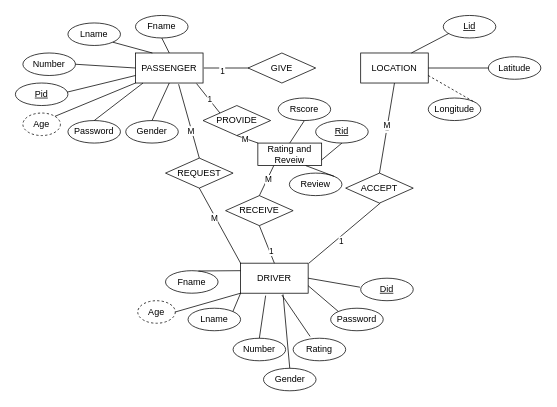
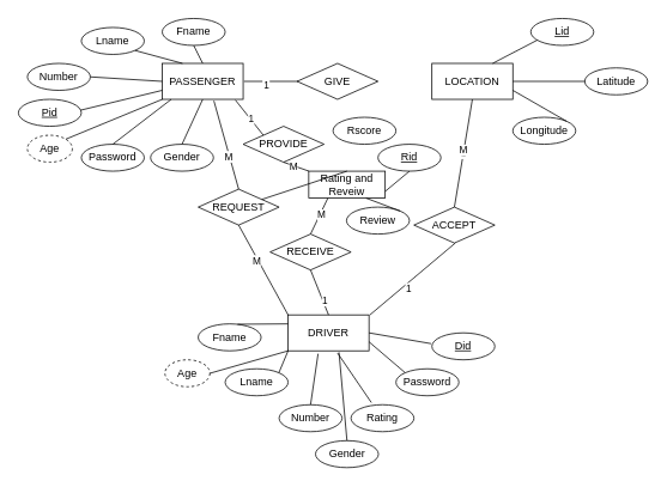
  <mxCell id="0" />
  <mxCell id="1" parent="0" />
  <mxCell id="2" value="PASSENGER" style="rounded=0;whiteSpace=wrap;html=1;" vertex="1" parent="1"><mxGeometry x="180" y="70" width="90" height="40" as="geometry" /></mxCell>
  <mxCell id="3" value="LOCATION" style="rounded=0;whiteSpace=wrap;html=1;" vertex="1" parent="1"><mxGeometry x="480" y="70" width="90" height="40" as="geometry" /></mxCell>
  <mxCell id="4" value="DRIVER" style="rounded=0;whiteSpace=wrap;html=1;" vertex="1" parent="1"><mxGeometry x="320" y="350" width="90" height="40" as="geometry" /></mxCell>
  <mxCell id="5" value="ACCEPT" style="shape=rhombus;perimeter=rhombusPerimeter;whiteSpace=wrap;html=1;align=center;" vertex="1" parent="1"><mxGeometry x="460" y="230" width="90" height="40" as="geometry" /></mxCell>
  <mxCell id="6" value="REQUEST" style="shape=rhombus;perimeter=rhombusPerimeter;whiteSpace=wrap;html=1;align=center;" vertex="1" parent="1"><mxGeometry x="220" y="210" width="90" height="40" as="geometry" /></mxCell>
  <mxCell id="7" value="GIVE" style="shape=rhombus;perimeter=rhombusPerimeter;whiteSpace=wrap;html=1;align=center;" vertex="1" parent="1"><mxGeometry x="330" y="70" width="90" height="40" as="geometry" /></mxCell>
  <mxCell id="8" value="" style="endArrow=none;html=1;rounded=0;exitX=0.638;exitY=1.04;exitDx=0;exitDy=0;exitPerimeter=0;entryX=0.5;entryY=0;entryDx=0;entryDy=0;" edge="1" parent="1" source="2" target="6"><mxGeometry relative="1" as="geometry"><mxPoint x="290" y="330" as="sourcePoint" /><mxPoint x="450" y="330" as="targetPoint" /></mxGeometry></mxCell>
  <mxCell id="9" value="M" style="edgeLabel;html=1;align=center;verticalAlign=middle;resizable=0;points=[];" vertex="1" connectable="0" parent="8"><mxGeometry x="0.254" y="-1" relative="1" as="geometry"><mxPoint as="offset" /></mxGeometry></mxCell>
  <mxCell id="10" value="" style="endArrow=none;html=1;rounded=0;exitX=0.5;exitY=1;exitDx=0;exitDy=0;entryX=0;entryY=0;entryDx=0;entryDy=0;" edge="1" parent="1" source="6" target="4"><mxGeometry relative="1" as="geometry"><mxPoint x="247" y="122" as="sourcePoint" /><mxPoint x="275" y="220" as="targetPoint" /></mxGeometry></mxCell>
  <mxCell id="11" value="M" style="edgeLabel;html=1;align=center;verticalAlign=middle;resizable=0;points=[];" vertex="1" connectable="0" parent="10"><mxGeometry x="-0.229" y="-2" relative="1" as="geometry"><mxPoint as="offset" /></mxGeometry></mxCell>
  <mxCell id="12" value="" style="endArrow=none;html=1;rounded=0;exitX=1;exitY=0.5;exitDx=0;exitDy=0;entryX=0;entryY=0.5;entryDx=0;entryDy=0;" edge="1" parent="1"><mxGeometry relative="1" as="geometry"><mxPoint x="271" y="90" as="sourcePoint" /><mxPoint x="331" y="90" as="targetPoint" /></mxGeometry></mxCell>
  <mxCell id="13" value="1" style="edgeLabel;html=1;align=center;verticalAlign=middle;resizable=0;points=[];" vertex="1" connectable="0" parent="12"><mxGeometry x="-0.238" y="-3" relative="1" as="geometry"><mxPoint as="offset" /></mxGeometry></mxCell>
  <mxCell id="14" value="1" style="edgeLabel;html=1;align=center;verticalAlign=middle;resizable=0;points=[];" vertex="1" connectable="0" parent="12"><mxGeometry x="-0.184" y="-4" relative="1" as="geometry"><mxPoint as="offset" /></mxGeometry></mxCell>
  <mxCell id="15" value="" style="endArrow=none;html=1;rounded=0;exitX=0.5;exitY=1;exitDx=0;exitDy=0;entryX=1;entryY=0;entryDx=0;entryDy=0;" edge="1" parent="1"><mxGeometry relative="1" as="geometry"><mxPoint x="506" y="270" as="sourcePoint" /><mxPoint x="411" y="350" as="targetPoint" /></mxGeometry></mxCell>
  <mxCell id="16" value="1" style="edgeLabel;html=1;align=center;verticalAlign=middle;resizable=0;points=[];" vertex="1" connectable="0" parent="15"><mxGeometry x="0.176" y="4" relative="1" as="geometry"><mxPoint x="1" as="offset" /></mxGeometry></mxCell>
  <mxCell id="17" value="1" style="endArrow=none;html=1;rounded=0;exitX=0.5;exitY=0;exitDx=0;exitDy=0;entryX=0.5;entryY=1;entryDx=0;entryDy=0;" edge="1" parent="1" source="5" target="3"><mxGeometry relative="1" as="geometry"><mxPoint x="515" y="280" as="sourcePoint" /><mxPoint x="420" y="360" as="targetPoint" /></mxGeometry></mxCell>
  <mxCell id="18" value="M" style="edgeLabel;html=1;align=center;verticalAlign=middle;resizable=0;points=[];" vertex="1" connectable="0" parent="17"><mxGeometry x="0.049" y="1" relative="1" as="geometry"><mxPoint as="offset" /></mxGeometry></mxCell>
  <mxCell id="19" value="Fname" style="ellipse;whiteSpace=wrap;html=1;align=center;" vertex="1" parent="1"><mxGeometry x="220" y="360" width="70" height="30" as="geometry" /></mxCell>
  <mxCell id="20" value="Lname" style="ellipse;whiteSpace=wrap;html=1;align=center;" vertex="1" parent="1"><mxGeometry x="250" y="410" width="70" height="30" as="geometry" /></mxCell>
  <mxCell id="21" value="Number" style="ellipse;whiteSpace=wrap;html=1;align=center;" vertex="1" parent="1"><mxGeometry x="310" y="450" width="70" height="30" as="geometry" /></mxCell>
  <mxCell id="22" value="Password" style="ellipse;whiteSpace=wrap;html=1;align=center;" vertex="1" parent="1"><mxGeometry x="440" y="410" width="70" height="30" as="geometry" /></mxCell>
  <mxCell id="23" value="Rating" style="ellipse;whiteSpace=wrap;html=1;align=center;" vertex="1" parent="1"><mxGeometry x="390" y="450" width="70" height="30" as="geometry" /></mxCell>
  <mxCell id="24" value="Fname" style="ellipse;whiteSpace=wrap;html=1;align=center;" vertex="1" parent="1"><mxGeometry x="180" y="20" width="70" height="30" as="geometry" /></mxCell>
  <mxCell id="25" value="Lname" style="ellipse;whiteSpace=wrap;html=1;align=center;" vertex="1" parent="1"><mxGeometry x="90" y="30" width="70" height="30" as="geometry" /></mxCell>
  <mxCell id="26" value="Number" style="ellipse;whiteSpace=wrap;html=1;align=center;" vertex="1" parent="1"><mxGeometry x="30" y="70" width="70" height="30" as="geometry" /></mxCell>
  <mxCell id="27" value="Password" style="ellipse;whiteSpace=wrap;html=1;align=center;" vertex="1" parent="1"><mxGeometry x="90" y="160" width="70" height="30" as="geometry" /></mxCell>
  <mxCell id="28" value="Longitude" style="ellipse;whiteSpace=wrap;html=1;align=center;" vertex="1" parent="1"><mxGeometry x="570" y="130" width="70" height="30" as="geometry" /></mxCell>
  <mxCell id="29" value="Latitude" style="ellipse;whiteSpace=wrap;html=1;align=center;" vertex="1" parent="1"><mxGeometry x="650" y="75" width="70" height="30" as="geometry" /></mxCell>
  <mxCell id="30" value="" style="endArrow=none;html=1;rounded=0;exitX=0.75;exitY=0;exitDx=0;exitDy=0;entryX=0.5;entryY=1;entryDx=0;entryDy=0;" edge="1" parent="1" source="3"><mxGeometry relative="1" as="geometry"><mxPoint x="360" y="240" as="sourcePoint" /><mxPoint x="605" y="40" as="targetPoint" /></mxGeometry></mxCell>
  <mxCell id="31" value="" style="endArrow=none;html=1;rounded=0;exitX=1;exitY=0.5;exitDx=0;exitDy=0;entryX=0;entryY=0.5;entryDx=0;entryDy=0;" edge="1" parent="1" source="3" target="29"><mxGeometry relative="1" as="geometry"><mxPoint x="558" y="80" as="sourcePoint" /><mxPoint x="615" y="50" as="targetPoint" /></mxGeometry></mxCell>
- <mxCell id="32" value="" style="endArrow=none;html=1;rounded=0;exitX=1;exitY=0.75;exitDx=0;exitDy=0;entryX=1;entryY=0;entryDx=0;entryDy=0;dashed=1;" edge="1" parent="1" source="3" target="28"><mxGeometry relative="1" as="geometry"><mxPoint x="580" y="100" as="sourcePoint" /><mxPoint x="660" y="100" as="targetPoint" /></mxGeometry></mxCell>
+ <mxCell id="32" value="" style="endArrow=none;html=1;rounded=0;exitX=1;exitY=0.75;exitDx=0;exitDy=0;entryX=1;entryY=0;entryDx=0;entryDy=0;" edge="1" parent="1" source="3" target="28"><mxGeometry relative="1" as="geometry"><mxPoint x="580" y="100" as="sourcePoint" /><mxPoint x="660" y="100" as="targetPoint" /></mxGeometry></mxCell>
  <mxCell id="33" value="" style="endArrow=none;html=1;rounded=0;exitX=0.5;exitY=0;exitDx=0;exitDy=0;entryX=0.5;entryY=1;entryDx=0;entryDy=0;" edge="1" parent="1" source="2" target="24"><mxGeometry relative="1" as="geometry"><mxPoint x="580" y="110" as="sourcePoint" /><mxPoint x="640" y="144" as="targetPoint" /></mxGeometry></mxCell>
  <mxCell id="34" value="" style="endArrow=none;html=1;rounded=0;exitX=1;exitY=1;exitDx=0;exitDy=0;entryX=0.25;entryY=0;entryDx=0;entryDy=0;" edge="1" parent="1" source="25" target="2"><mxGeometry relative="1" as="geometry"><mxPoint x="235" y="80" as="sourcePoint" /><mxPoint x="250" y="56" as="targetPoint" /></mxGeometry></mxCell>
  <mxCell id="35" value="" style="endArrow=none;html=1;rounded=0;exitX=1;exitY=0.5;exitDx=0;exitDy=0;entryX=0;entryY=0.5;entryDx=0;entryDy=0;" edge="1" parent="1" source="26" target="2"><mxGeometry relative="1" as="geometry"><mxPoint x="160" y="66" as="sourcePoint" /><mxPoint x="213" y="80" as="targetPoint" /></mxGeometry></mxCell>
  <mxCell id="36" value="" style="endArrow=none;html=1;rounded=0;exitX=1;exitY=0;exitDx=0;exitDy=0;" edge="1" parent="1"><mxGeometry relative="1" as="geometry"><mxPoint x="79.749" y="124.393" as="sourcePoint" /><mxPoint x="180" y="100" as="targetPoint" /></mxGeometry></mxCell>
  <mxCell id="37" value="" style="endArrow=none;html=1;rounded=0;exitX=0.5;exitY=0;exitDx=0;exitDy=0;" edge="1" parent="1" source="27"><mxGeometry relative="1" as="geometry"><mxPoint x="90" y="134" as="sourcePoint" /><mxPoint x="190" y="110" as="targetPoint" /></mxGeometry></mxCell>
  <mxCell id="38" value="" style="endArrow=none;html=1;rounded=0;exitX=0.626;exitY=0.013;exitDx=0;exitDy=0;exitPerimeter=0;entryX=0;entryY=0.25;entryDx=0;entryDy=0;" edge="1" parent="1" source="19" target="4"><mxGeometry relative="1" as="geometry"><mxPoint x="135" y="170" as="sourcePoint" /><mxPoint x="200" y="120" as="targetPoint" /></mxGeometry></mxCell>
  <mxCell id="39" value="" style="endArrow=none;html=1;rounded=0;exitX=1;exitY=0;exitDx=0;exitDy=0;" edge="1" parent="1" source="20"><mxGeometry relative="1" as="geometry"><mxPoint x="274" y="370" as="sourcePoint" /><mxPoint x="320" y="390" as="targetPoint" /></mxGeometry></mxCell>
  <mxCell id="40" value="" style="endArrow=none;html=1;rounded=0;exitX=0.5;exitY=0;exitDx=0;exitDy=0;entryX=0.371;entryY=1.08;entryDx=0;entryDy=0;entryPerimeter=0;" edge="1" parent="1" source="21" target="4"><mxGeometry relative="1" as="geometry"><mxPoint x="320" y="424" as="sourcePoint" /><mxPoint x="330" y="400" as="targetPoint" /></mxGeometry></mxCell>
  <mxCell id="41" value="" style="endArrow=none;html=1;rounded=0;exitX=0.323;exitY=-0.08;exitDx=0;exitDy=0;entryX=0.611;entryY=1.06;entryDx=0;entryDy=0;entryPerimeter=0;exitPerimeter=0;" edge="1" parent="1" source="23" target="4"><mxGeometry relative="1" as="geometry"><mxPoint x="355" y="460" as="sourcePoint" /><mxPoint x="363" y="403" as="targetPoint" /></mxGeometry></mxCell>
  <mxCell id="42" value="" style="endArrow=none;html=1;rounded=0;exitX=0;exitY=0;exitDx=0;exitDy=0;entryX=1;entryY=0.75;entryDx=0;entryDy=0;" edge="1" parent="1" source="22" target="4"><mxGeometry relative="1" as="geometry"><mxPoint x="423" y="458" as="sourcePoint" /><mxPoint x="385" y="402" as="targetPoint" /></mxGeometry></mxCell>
  <mxCell id="43" value="" style="endArrow=none;html=1;rounded=0;exitX=-0.014;exitY=0.733;exitDx=0;exitDy=0;entryX=1;entryY=0.5;entryDx=0;entryDy=0;exitPerimeter=0;" edge="1" parent="1" target="4"><mxGeometry relative="1" as="geometry"><mxPoint x="479.02" y="381.99" as="sourcePoint" /><mxPoint x="420" y="390" as="targetPoint" /></mxGeometry></mxCell>
  <mxCell id="44" value="Did" style="ellipse;whiteSpace=wrap;html=1;align=center;fontStyle=4;" vertex="1" parent="1"><mxGeometry x="480" y="370" width="70" height="30" as="geometry" /></mxCell>
  <mxCell id="45" value="Pid" style="ellipse;whiteSpace=wrap;html=1;align=center;fontStyle=4;" vertex="1" parent="1"><mxGeometry x="20" y="110" width="70" height="30" as="geometry" /></mxCell>
  <mxCell id="46" value="Lid" style="ellipse;whiteSpace=wrap;html=1;align=center;fontStyle=4;" vertex="1" parent="1"><mxGeometry x="590" y="20" width="70" height="30" as="geometry" /></mxCell>
  <mxCell id="47" value="Rating and Reveiw" style="whiteSpace=wrap;html=1;align=center;" vertex="1" parent="1"><mxGeometry x="343" y="190" width="85" height="30" as="geometry" /></mxCell>
  <mxCell id="48" value="Rid" style="ellipse;whiteSpace=wrap;html=1;align=center;fontStyle=4;" vertex="1" parent="1"><mxGeometry x="420" y="160" width="70" height="30" as="geometry" /></mxCell>
  <mxCell id="49" value="Rscore" style="ellipse;whiteSpace=wrap;html=1;align=center;" vertex="1" parent="1"><mxGeometry x="370" y="130" width="70" height="30" as="geometry" /></mxCell>
  <mxCell id="50" value="Review" style="ellipse;whiteSpace=wrap;html=1;align=center;" vertex="1" parent="1"><mxGeometry x="385" y="230" width="70" height="30" as="geometry" /></mxCell>
- <mxCell id="51" value="" style="endArrow=none;html=1;rounded=0;exitX=0.5;exitY=0;exitDx=0;exitDy=0;entryX=0.5;entryY=1;entryDx=0;entryDy=0;" edge="1" parent="1" source="47" target="49"><mxGeometry relative="1" as="geometry"><mxPoint x="235" y="80" as="sourcePoint" /><mxPoint x="225" y="60" as="targetPoint" /></mxGeometry></mxCell>
+ <mxCell id="51" value="" style="endArrow=none;html=1;rounded=0;exitX=0.5;exitY=0;exitDx=0;exitDy=0;" edge="1" parent="1" source="47" target="6"><mxGeometry relative="1" as="geometry"><mxPoint x="235" y="80" as="sourcePoint" /><mxPoint x="225" y="60" as="targetPoint" /></mxGeometry></mxCell>
  <mxCell id="52" value="" style="endArrow=none;html=1;rounded=0;exitX=1;exitY=0.75;exitDx=0;exitDy=0;entryX=0.5;entryY=1;entryDx=0;entryDy=0;" edge="1" parent="1" source="47" target="48"><mxGeometry relative="1" as="geometry"><mxPoint x="396" y="200" as="sourcePoint" /><mxPoint x="415" y="170" as="targetPoint" /></mxGeometry></mxCell>
  <mxCell id="53" value="" style="endArrow=none;html=1;rounded=0;exitX=0.75;exitY=1;exitDx=0;exitDy=0;entryX=1;entryY=0;entryDx=0;entryDy=0;" edge="1" parent="1" source="47" target="50"><mxGeometry relative="1" as="geometry"><mxPoint x="438" y="223" as="sourcePoint" /><mxPoint x="465" y="200" as="targetPoint" /></mxGeometry></mxCell>
  <mxCell id="54" value="PROVIDE" style="shape=rhombus;perimeter=rhombusPerimeter;whiteSpace=wrap;html=1;align=center;" vertex="1" parent="1"><mxGeometry x="270" y="140" width="90" height="40" as="geometry" /></mxCell>
  <mxCell id="55" value="RECEIVE" style="shape=rhombus;perimeter=rhombusPerimeter;whiteSpace=wrap;html=1;align=center;" vertex="1" parent="1"><mxGeometry x="300" y="260" width="90" height="40" as="geometry" /></mxCell>
  <mxCell id="56" value="" style="endArrow=none;html=1;rounded=0;exitX=0.904;exitY=1.02;exitDx=0;exitDy=0;exitPerimeter=0;entryX=0;entryY=0;entryDx=0;entryDy=0;" edge="1" parent="1" source="2" target="54"><mxGeometry relative="1" as="geometry"><mxPoint x="240" y="200" as="sourcePoint" /><mxPoint x="400" y="200" as="targetPoint" /></mxGeometry></mxCell>
  <mxCell id="57" value="1" style="edgeLabel;html=1;align=center;verticalAlign=middle;resizable=0;points=[];" vertex="1" connectable="0" parent="56"><mxGeometry x="0.036" relative="1" as="geometry"><mxPoint x="1" as="offset" /></mxGeometry></mxCell>
  <mxCell id="58" value="" style="endArrow=none;html=1;rounded=0;exitX=0.25;exitY=1;exitDx=0;exitDy=0;entryX=0.5;entryY=0;entryDx=0;entryDy=0;" edge="1" parent="1" source="47" target="55"><mxGeometry relative="1" as="geometry"><mxPoint x="271" y="121" as="sourcePoint" /><mxPoint x="303" y="160" as="targetPoint" /></mxGeometry></mxCell>
  <mxCell id="59" value="M" style="edgeLabel;html=1;align=center;verticalAlign=middle;resizable=0;points=[];" vertex="1" connectable="0" parent="58"><mxGeometry x="-0.082" y="1" relative="1" as="geometry"><mxPoint as="offset" /></mxGeometry></mxCell>
  <mxCell id="60" value="" style="endArrow=none;html=1;rounded=0;exitX=0.5;exitY=1;exitDx=0;exitDy=0;entryX=0.5;entryY=0;entryDx=0;entryDy=0;" edge="1" parent="1" source="55" target="4"><mxGeometry relative="1" as="geometry"><mxPoint x="374" y="230" as="sourcePoint" /><mxPoint x="355" y="270" as="targetPoint" /></mxGeometry></mxCell>
  <mxCell id="61" value="1" style="edgeLabel;html=1;align=center;verticalAlign=middle;resizable=0;points=[];" vertex="1" connectable="0" parent="60"><mxGeometry x="0.416" y="1" relative="1" as="geometry"><mxPoint y="-1" as="offset" /></mxGeometry></mxCell>
  <mxCell id="62" value="" style="endArrow=none;html=1;rounded=0;exitX=0.5;exitY=1;exitDx=0;exitDy=0;" edge="1" parent="1" source="54" target="47"><mxGeometry relative="1" as="geometry"><mxPoint x="355" y="310" as="sourcePoint" /><mxPoint x="375" y="360" as="targetPoint" /></mxGeometry></mxCell>
  <mxCell id="63" value="M" style="edgeLabel;html=1;align=center;verticalAlign=middle;resizable=0;points=[];" vertex="1" connectable="0" parent="62"><mxGeometry x="-0.226" relative="1" as="geometry"><mxPoint x="-1" as="offset" /></mxGeometry></mxCell>
  <mxCell id="64" value="Age" style="ellipse;whiteSpace=wrap;html=1;align=center;dashed=1;" vertex="1" parent="1"><mxGeometry x="30" y="150" width="50" height="30" as="geometry" /></mxCell>
  <mxCell id="65" value="" style="endArrow=none;html=1;rounded=0;exitX=1;exitY=0;exitDx=0;exitDy=0;entryX=0;entryY=1;entryDx=0;entryDy=0;" edge="1" parent="1" source="64" target="2"><mxGeometry relative="1" as="geometry"><mxPoint x="89.749" y="134.393" as="sourcePoint" /><mxPoint x="190" y="110" as="targetPoint" /></mxGeometry></mxCell>
  <mxCell id="66" value="" style="endArrow=none;html=1;rounded=0;exitX=0.5;exitY=0;exitDx=0;exitDy=0;entryX=0.5;entryY=1;entryDx=0;entryDy=0;" edge="1" parent="1" source="67" target="2"><mxGeometry relative="1" as="geometry"><mxPoint x="150" y="154" as="sourcePoint" /><mxPoint x="257" y="110" as="targetPoint" /></mxGeometry></mxCell>
  <mxCell id="67" value="Gender" style="ellipse;whiteSpace=wrap;html=1;align=center;" vertex="1" parent="1"><mxGeometry x="167" y="160" width="70" height="30" as="geometry" /></mxCell>
  <mxCell id="68" value="Age" style="ellipse;whiteSpace=wrap;html=1;align=center;dashed=1;" vertex="1" parent="1"><mxGeometry x="183" y="400" width="50" height="30" as="geometry" /></mxCell>
  <mxCell id="69" value="Gender" style="ellipse;whiteSpace=wrap;html=1;align=center;" vertex="1" parent="1"><mxGeometry x="350.5" y="490" width="70" height="30" as="geometry" /></mxCell>
  <mxCell id="70" value="" style="endArrow=none;html=1;rounded=0;exitX=0.5;exitY=0;exitDx=0;exitDy=0;entryX=0.629;entryY=1.04;entryDx=0;entryDy=0;entryPerimeter=0;" edge="1" parent="1" source="69" target="4"><mxGeometry relative="1" as="geometry"><mxPoint x="423" y="458" as="sourcePoint" /><mxPoint x="385" y="402" as="targetPoint" /></mxGeometry></mxCell>
  <mxCell id="71" value="" style="endArrow=none;html=1;rounded=0;exitX=1;exitY=0.5;exitDx=0;exitDy=0;entryX=0;entryY=1;entryDx=0;entryDy=0;" edge="1" parent="1" source="68" target="4"><mxGeometry relative="1" as="geometry"><mxPoint x="320" y="424" as="sourcePoint" /><mxPoint x="330" y="400" as="targetPoint" /></mxGeometry></mxCell>
